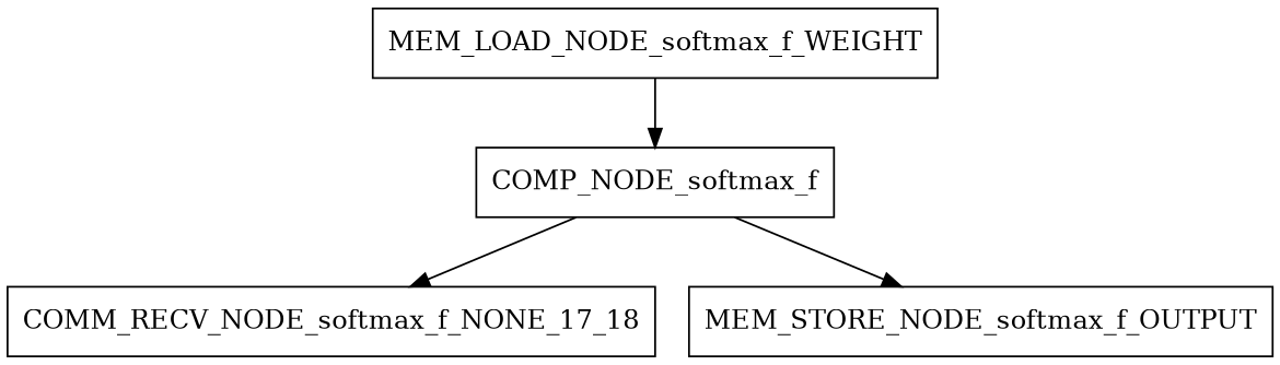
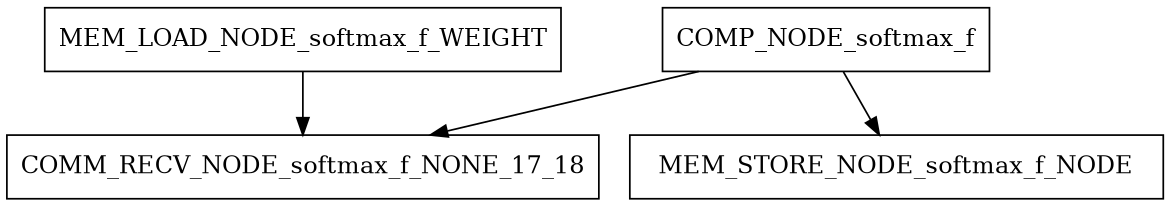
  digraph {
    node [shape=record]
    n1 [height=0.51389 label=COMM_RECV_NODE_softmax_f_NONE_17_18 width=4.7778]
    n2 [height=0.51389 label=COMP_NODE_softmax_f width=2.6389]
-   n3 [height=0.51389 label=MEM_STORE_NODE_softmax_f_OUTPUT width=4.3056]
+   n3 [height=0.51389 label=MEM_STORE_NODE_softmax_f_NODE width=4.3056]
    n4 [height=0.51389 label=MEM_LOAD_NODE_softmax_f_WEIGHT width=4.1667]
    n2 -> n1
    n2 -> n3
-   n4 -> n2
+   n4 -> n1
  }
